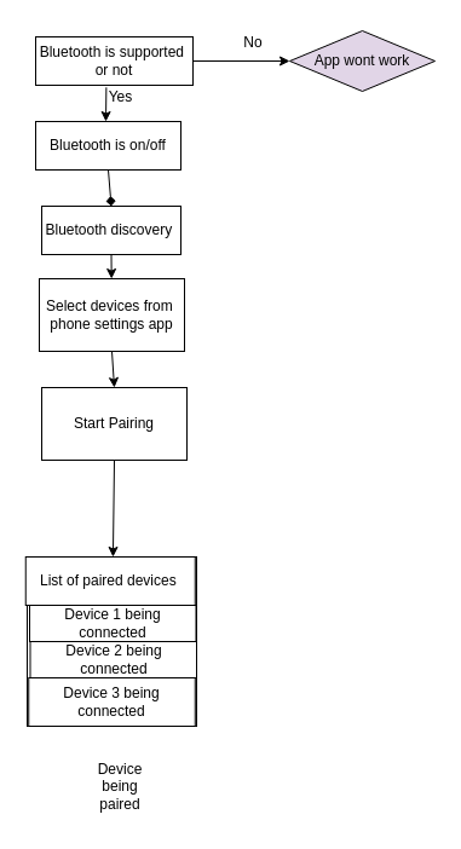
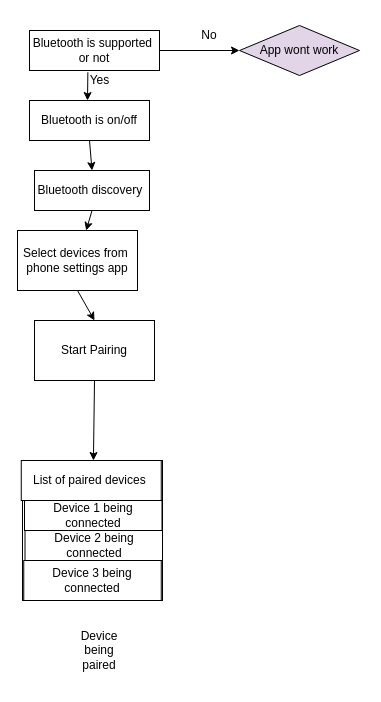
  <mxCell id="0" />
  <mxCell id="1" parent="0" />
  <mxCell id="2" value="Bluetooth is supported&amp;nbsp;&lt;br&gt;or not" style="rounded=0;whiteSpace=wrap;html=1;" vertex="1" parent="1"><mxGeometry x="29" y="30" width="130" height="40" as="geometry" /></mxCell>
  <mxCell id="3" value="Bluetooth is on/off" style="rounded=0;whiteSpace=wrap;html=1;" vertex="1" parent="1"><mxGeometry x="29" y="100" width="120" height="40" as="geometry" /></mxCell>
  <mxCell id="4" value="Bluetooth discovery&amp;nbsp;" style="rounded=0;whiteSpace=wrap;html=1;" vertex="1" parent="1"><mxGeometry x="34" y="170" width="115" height="40" as="geometry" /></mxCell>
  <mxCell id="5" value="" style="endArrow=classic;html=1;rounded=0;exitX=0.449;exitY=1.045;exitDx=0;exitDy=0;exitPerimeter=0;" edge="1" parent="1" source="2"><mxGeometry width="50" height="50" relative="1" as="geometry"><mxPoint x="339" y="240" as="sourcePoint" /><mxPoint x="87" y="100" as="targetPoint" /></mxGeometry></mxCell>
  <mxCell id="6" value="App wont work" style="rhombus;whiteSpace=wrap;html=1;fillColor=#e1d5e7;" vertex="1" parent="1"><mxGeometry x="239" y="25" width="120" height="50" as="geometry" /></mxCell>
  <mxCell id="7" value="" style="endArrow=classic;html=1;rounded=0;exitX=1;exitY=0.5;exitDx=0;exitDy=0;" edge="1" parent="1" source="2" target="6"><mxGeometry width="50" height="50" relative="1" as="geometry"><mxPoint x="339" y="240" as="sourcePoint" /><mxPoint x="389" y="190" as="targetPoint" /></mxGeometry></mxCell>
  <mxCell id="8" value="No" style="text;html=1;strokeColor=none;fillColor=none;align=center;verticalAlign=middle;whiteSpace=wrap;rounded=0;" vertex="1" parent="1"><mxGeometry x="179" y="20" width="60" height="30" as="geometry" /></mxCell>
  <mxCell id="9" value="Yes" style="text;html=1;align=center;verticalAlign=middle;resizable=0;points=[];autosize=1;strokeColor=none;fillColor=none;" vertex="1" parent="1"><mxGeometry x="79" y="65" width="40" height="30" as="geometry" /></mxCell>
- <mxCell id="10" value="" style="endArrow=diamond;html=1;rounded=0;exitX=0.5;exitY=1;exitDx=0;exitDy=0;entryX=0.5;entryY=0;entryDx=0;entryDy=0;" edge="1" parent="1" source="3" target="4"><mxGeometry width="50" height="50" relative="1" as="geometry"><mxPoint x="339" y="220" as="sourcePoint" /><mxPoint x="389" y="170" as="targetPoint" /></mxGeometry></mxCell>
+ <mxCell id="10" value="" style="endArrow=classic;html=1;rounded=0;exitX=0.5;exitY=1;exitDx=0;exitDy=0;entryX=0.5;entryY=0;entryDx=0;entryDy=0;" edge="1" parent="1" source="3" target="4"><mxGeometry width="50" height="50" relative="1" as="geometry"><mxPoint x="339" y="220" as="sourcePoint" /><mxPoint x="389" y="170" as="targetPoint" /></mxGeometry></mxCell>
  <mxCell id="11" value="" style="endArrow=classic;html=1;rounded=0;exitX=0.5;exitY=1;exitDx=0;exitDy=0;" edge="1" parent="1" source="4" target="12"><mxGeometry width="50" height="50" relative="1" as="geometry"><mxPoint x="339" y="220" as="sourcePoint" /><mxPoint x="92" y="260" as="targetPoint" /></mxGeometry></mxCell>
- <mxCell id="12" value="Select devices from&amp;nbsp;&lt;br&gt;phone settings app" style="rounded=0;whiteSpace=wrap;html=1;" vertex="1" parent="1"><mxGeometry x="32" y="230" width="120" height="60" as="geometry" /></mxCell>
+ <mxCell id="12" value="Select devices from&amp;nbsp;&lt;br&gt;phone settings app" style="rounded=0;whiteSpace=wrap;html=1;" vertex="1" parent="1"><mxGeometry x="17" y="230" width="120" height="60" as="geometry" /></mxCell>
  <mxCell id="13" value="Start Pairing" style="rounded=0;whiteSpace=wrap;html=1;" vertex="1" parent="1"><mxGeometry x="34" y="320" width="120" height="60" as="geometry" /></mxCell>
  <mxCell id="14" value="" style="endArrow=classic;html=1;rounded=0;exitX=0.5;exitY=1;exitDx=0;exitDy=0;entryX=0.5;entryY=0;entryDx=0;entryDy=0;" edge="1" parent="1" source="12" target="13"><mxGeometry width="50" height="50" relative="1" as="geometry"><mxPoint x="339" y="220" as="sourcePoint" /><mxPoint x="389" y="170" as="targetPoint" /></mxGeometry></mxCell>
  <mxCell id="15" value="" style="endArrow=classic;html=1;rounded=0;exitX=0.5;exitY=1;exitDx=0;exitDy=0;" edge="1" parent="1" source="13" target="16"><mxGeometry width="50" height="50" relative="1" as="geometry"><mxPoint x="339" y="460" as="sourcePoint" /><mxPoint x="94" y="410" as="targetPoint" /></mxGeometry></mxCell>
  <mxCell id="16" value="" style="whiteSpace=wrap;html=1;aspect=fixed;" vertex="1" parent="1"><mxGeometry x="22" y="460" width="140" height="140" as="geometry" /></mxCell>
  <mxCell id="17" value="List of paired devices&amp;nbsp;" style="rounded=0;whiteSpace=wrap;html=1;" vertex="1" parent="1"><mxGeometry x="20.75" y="460" width="140" height="40" as="geometry" /></mxCell>
  <mxCell id="18" value="Device 1 being connected" style="rounded=0;whiteSpace=wrap;html=1;" vertex="1" parent="1"><mxGeometry x="24" y="500" width="137.5" height="30" as="geometry" /></mxCell>
  <mxCell id="19" value="Device 2 being connected" style="rounded=0;whiteSpace=wrap;html=1;" vertex="1" parent="1"><mxGeometry x="24.5" y="530" width="137.5" height="30" as="geometry" /></mxCell>
  <mxCell id="20" value="Device 3 being connected" style="rounded=0;whiteSpace=wrap;html=1;" vertex="1" parent="1"><mxGeometry x="23.25" y="560" width="137.5" height="40" as="geometry" /></mxCell>
  <mxCell id="21" value="Device being paired" style="text;html=1;strokeColor=none;fillColor=none;align=center;verticalAlign=middle;whiteSpace=wrap;rounded=0;" vertex="1" parent="1"><mxGeometry x="69" y="620" width="60" height="60" as="geometry" /></mxCell>
